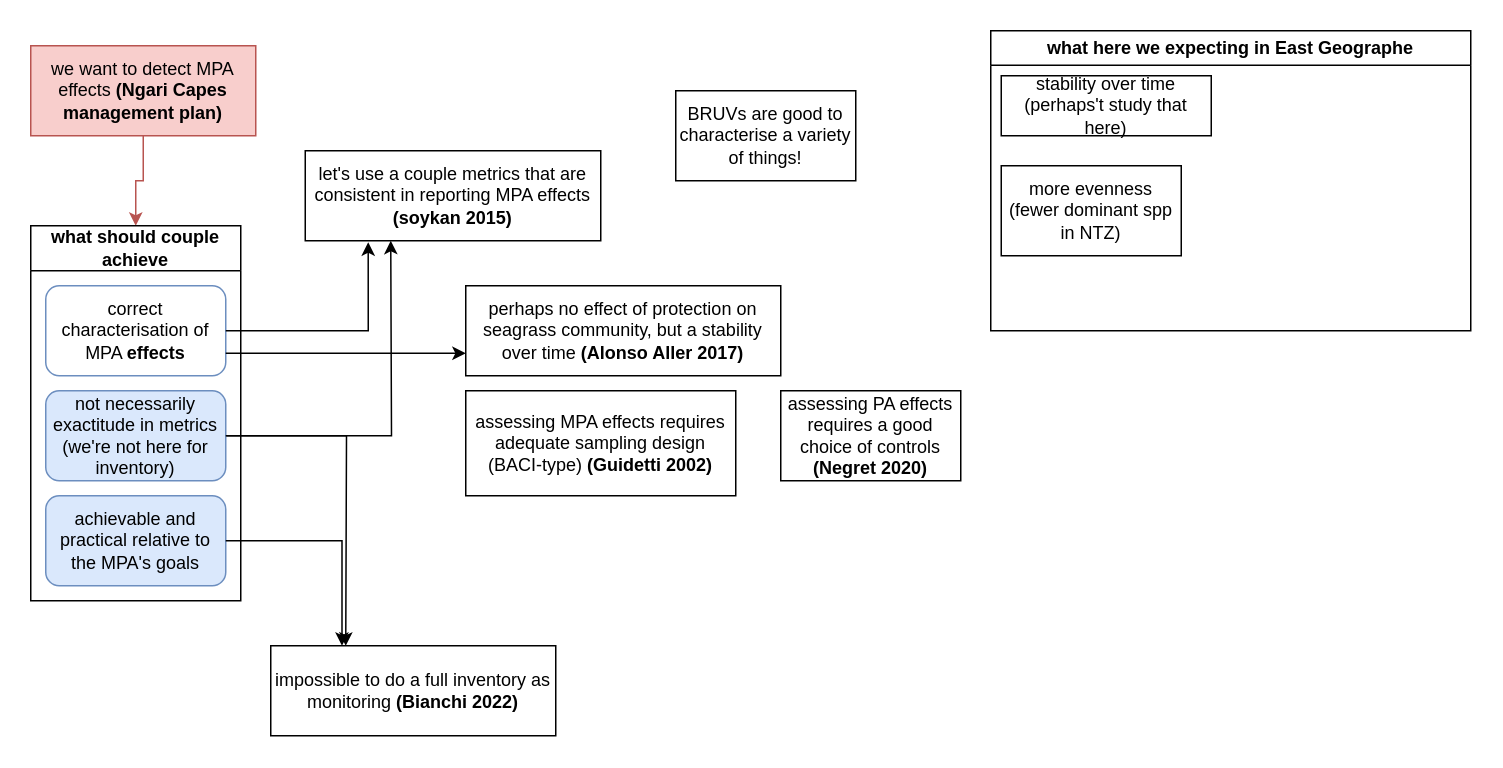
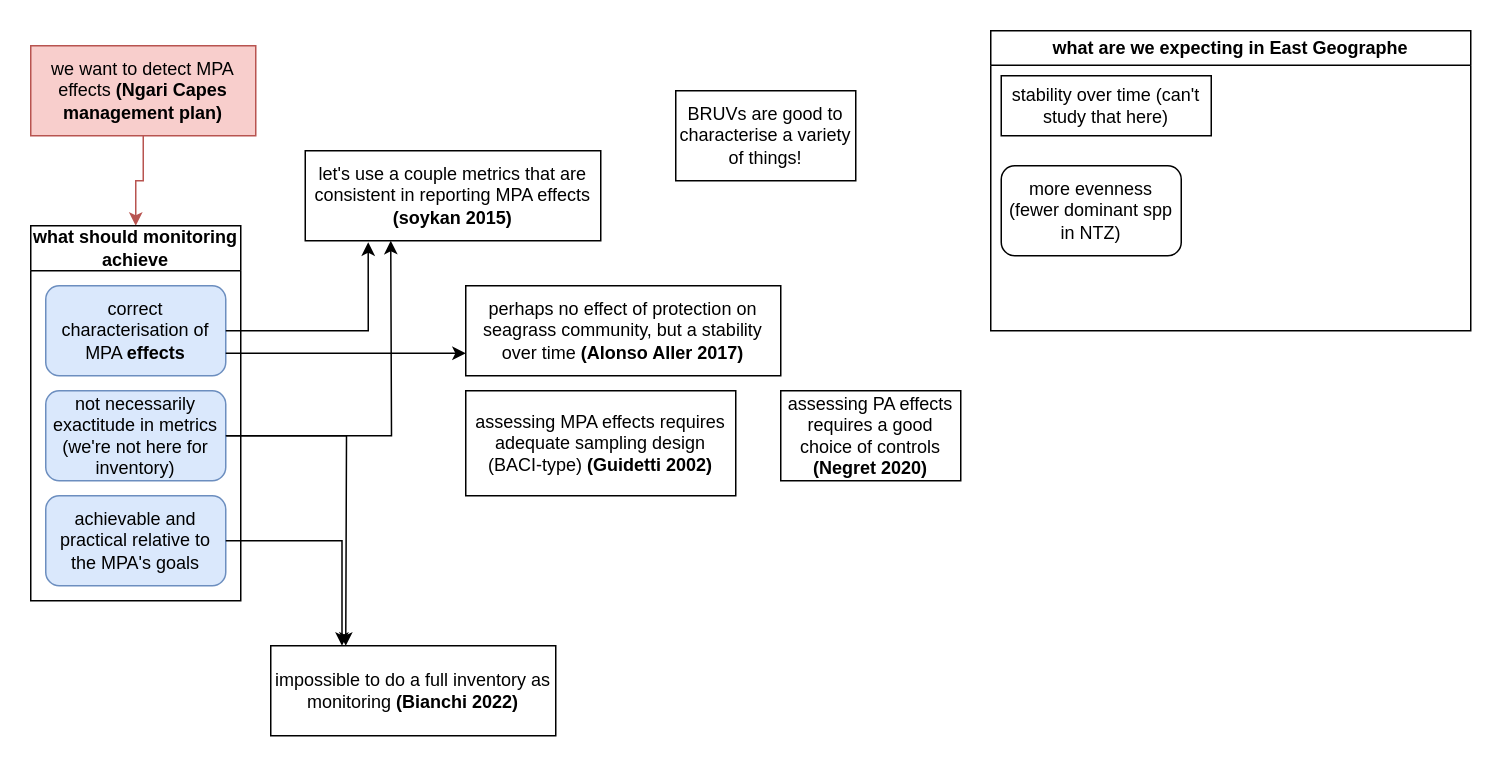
  <mxCell id="0" />
  <mxCell id="1" parent="0" />
  <mxCell id="2" style="edgeStyle=orthogonalEdgeStyle;rounded=0;orthogonalLoop=1;jettySize=auto;html=1;exitX=0.5;exitY=1;exitDx=0;exitDy=0;entryX=0.5;entryY=0;entryDx=0;entryDy=0;fillColor=#f8cecc;strokeColor=#b85450;" edge="1" parent="1" source="3" target="13"><mxGeometry relative="1" as="geometry" /></mxCell>
  <mxCell id="3" value="we want to detect MPA effects &lt;b&gt;(Ngari Capes management plan)&lt;/b&gt;" style="rounded=0;whiteSpace=wrap;html=1;fillColor=#f8cecc;strokeColor=#b85450;" vertex="1" parent="1"><mxGeometry x="20" y="30" width="150" height="60" as="geometry" /></mxCell>
  <mxCell id="4" value="impossible to do a full inventory as monitoring &lt;b&gt;(Bianchi 2022)&lt;/b&gt;" style="rounded=0;whiteSpace=wrap;html=1;" vertex="1" parent="1"><mxGeometry x="180" y="430" width="190" height="60" as="geometry" /></mxCell>
  <mxCell id="5" value="let's use a couple metrics that are consistent in reporting MPA effects &lt;b&gt;(soykan 2015)&lt;/b&gt;" style="rounded=0;whiteSpace=wrap;html=1;" vertex="1" parent="1"><mxGeometry x="203" y="100" width="197" height="60" as="geometry" /></mxCell>
  <mxCell id="6" value="BRUVs are good to characterise a variety of things!" style="rounded=0;whiteSpace=wrap;html=1;" vertex="1" parent="1"><mxGeometry x="450" y="60" width="120" height="60" as="geometry" /></mxCell>
  <mxCell id="7" value="assessing MPA effects requires adequate sampling design (BACI-type) &lt;b&gt;(Guidetti 2002)&lt;/b&gt;" style="rounded=0;whiteSpace=wrap;html=1;" vertex="1" parent="1"><mxGeometry x="310" y="260" width="180" height="70" as="geometry" /></mxCell>
  <mxCell id="8" value="perhaps no effect of protection on seagrass community, but a stability over time &lt;b&gt;(Alonso Aller 2017)&lt;/b&gt;" style="rounded=0;whiteSpace=wrap;html=1;" vertex="1" parent="1"><mxGeometry x="310" y="190" width="210" height="60" as="geometry" /></mxCell>
  <mxCell id="9" value="assessing PA effects requires a good choice of controls &lt;b&gt;(Negret 2020)&lt;/b&gt;" style="rounded=0;whiteSpace=wrap;html=1;" vertex="1" parent="1"><mxGeometry x="520" y="260" width="120" height="60" as="geometry" /></mxCell>
- <mxCell id="10" value="what here we expecting in East Geographe" style="swimlane;whiteSpace=wrap;html=1;" vertex="1" parent="1"><mxGeometry x="660" y="20" width="320" height="200" as="geometry" /></mxCell>
- <mxCell id="11" value="stability over time (perhaps't study that here)" style="whiteSpace=wrap;html=1;" vertex="1" parent="10"><mxGeometry x="7" y="30" width="140" height="40" as="geometry" /></mxCell>
- <mxCell id="12" value="more evenness (fewer dominant spp in NTZ)" style="whiteSpace=wrap;html=1;" vertex="1" parent="10"><mxGeometry x="7" y="90" width="120" height="60" as="geometry" /></mxCell>
- <mxCell id="13" value="what should couple achieve" style="swimlane;whiteSpace=wrap;html=1;startSize=30;" vertex="1" parent="1"><mxGeometry x="20" y="150" width="140" height="250" as="geometry" /></mxCell>
- <mxCell id="14" value="correct characterisation of MPA &lt;b&gt;effects&lt;/b&gt;" style="rounded=1;whiteSpace=wrap;html=1;fillColor=#ffffff;strokeColor=#6c8ebf;" vertex="1" parent="13"><mxGeometry x="10" y="40" width="120" height="60" as="geometry" /></mxCell>
+ <mxCell id="10" value="what are we expecting in East Geographe" style="swimlane;whiteSpace=wrap;html=1;" vertex="1" parent="1"><mxGeometry x="660" y="20" width="320" height="200" as="geometry" /></mxCell>
+ <mxCell id="11" value="stability over time (can't study that here)" style="whiteSpace=wrap;html=1;" vertex="1" parent="10"><mxGeometry x="7" y="30" width="140" height="40" as="geometry" /></mxCell>
+ <mxCell id="12" value="more evenness (fewer dominant spp in NTZ)" style="whiteSpace=wrap;html=1;rounded=1;" vertex="1" parent="10"><mxGeometry x="7" y="90" width="120" height="60" as="geometry" /></mxCell>
+ <mxCell id="13" value="what should monitoring achieve" style="swimlane;whiteSpace=wrap;html=1;startSize=30;" vertex="1" parent="1"><mxGeometry x="20" y="150" width="140" height="250" as="geometry" /></mxCell>
+ <mxCell id="14" value="correct characterisation of MPA &lt;b&gt;effects&lt;/b&gt;" style="rounded=1;whiteSpace=wrap;html=1;fillColor=#dae8fc;strokeColor=#6c8ebf;" vertex="1" parent="13"><mxGeometry x="10" y="40" width="120" height="60" as="geometry" /></mxCell>
  <mxCell id="15" value="achievable and practical relative to the MPA's goals" style="rounded=1;whiteSpace=wrap;html=1;fillColor=#dae8fc;strokeColor=#6c8ebf;" vertex="1" parent="13"><mxGeometry x="10" y="180" width="120" height="60" as="geometry" /></mxCell>
  <mxCell id="16" style="edgeStyle=orthogonalEdgeStyle;rounded=0;orthogonalLoop=1;jettySize=auto;html=1;exitX=1;exitY=0.5;exitDx=0;exitDy=0;" edge="1" parent="13" source="17"><mxGeometry relative="1" as="geometry"><mxPoint x="210" y="280" as="targetPoint" /></mxGeometry></mxCell>
  <mxCell id="17" value="not necessarily exactitude in metrics (we're not here for inventory)" style="rounded=1;whiteSpace=wrap;html=1;fillColor=#dae8fc;strokeColor=#6c8ebf;" vertex="1" parent="13"><mxGeometry x="10" y="110" width="120" height="60" as="geometry" /></mxCell>
  <mxCell id="18" style="edgeStyle=orthogonalEdgeStyle;rounded=0;orthogonalLoop=1;jettySize=auto;html=1;exitX=1;exitY=0.5;exitDx=0;exitDy=0;entryX=0.25;entryY=0;entryDx=0;entryDy=0;" edge="1" parent="1" source="15" target="4"><mxGeometry relative="1" as="geometry" /></mxCell>
  <mxCell id="19" style="edgeStyle=orthogonalEdgeStyle;rounded=0;orthogonalLoop=1;jettySize=auto;html=1;exitX=1;exitY=0.5;exitDx=0;exitDy=0;entryX=0.213;entryY=1.017;entryDx=0;entryDy=0;entryPerimeter=0;" edge="1" parent="1" source="14" target="5"><mxGeometry relative="1" as="geometry" /></mxCell>
  <mxCell id="20" style="edgeStyle=orthogonalEdgeStyle;rounded=0;orthogonalLoop=1;jettySize=auto;html=1;exitX=1;exitY=0.5;exitDx=0;exitDy=0;" edge="1" parent="1" source="17"><mxGeometry relative="1" as="geometry"><mxPoint x="260" y="160" as="targetPoint" /></mxGeometry></mxCell>
  <mxCell id="21" style="edgeStyle=orthogonalEdgeStyle;rounded=0;orthogonalLoop=1;jettySize=auto;html=1;exitX=1;exitY=0.75;exitDx=0;exitDy=0;entryX=0;entryY=0.75;entryDx=0;entryDy=0;" edge="1" parent="1" source="14" target="8"><mxGeometry relative="1" as="geometry" /></mxCell>
